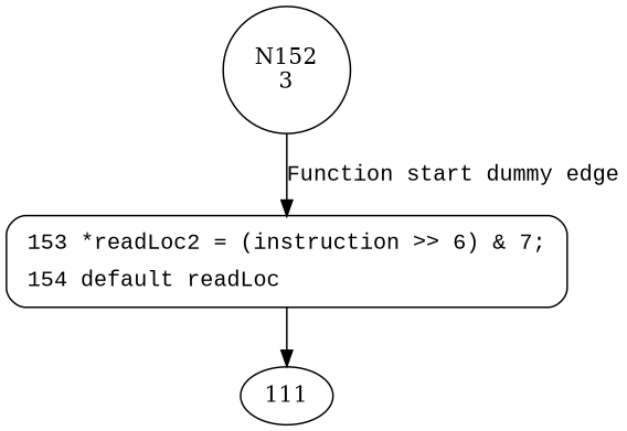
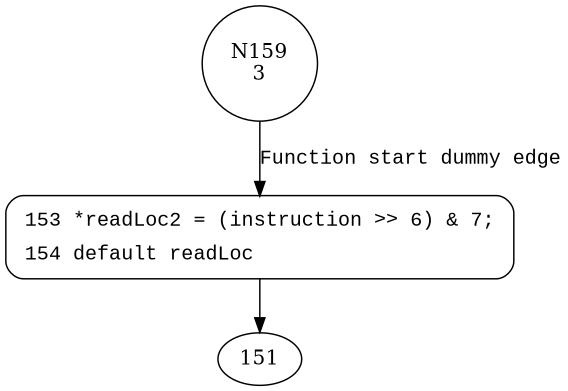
  digraph {
-   n1 [label="N152\n3" shape=circle]
+   n1 [label="N159\n3" shape=circle]
    n2 [fillcolor=white fontname="Courier New" label=<<table border="0" cellborder="0" cellpadding="3" bgcolor="white"><tr><td align="right">153</td><td align="left">*readLoc2 = (instruction &gt;&gt; 6) &amp; 7;</td></tr><tr><td align="right">154</td><td align="left">default readLoc</td></tr></table>> penwidth=1 shape=Mrecord style="filled,bold"]
-   151 [label=111]
+   151
    n1 -> n2 [fontname="Courier New" label="Function start dummy edge"]
    n2 -> 151
  }
